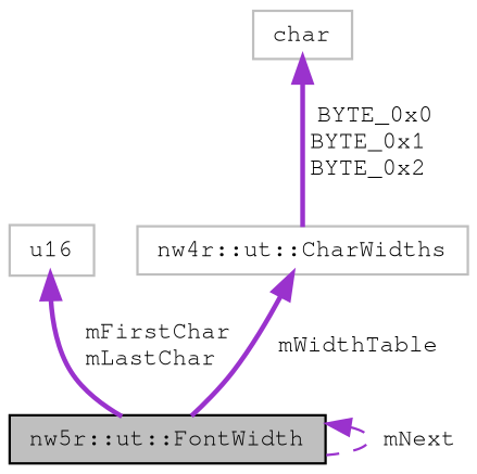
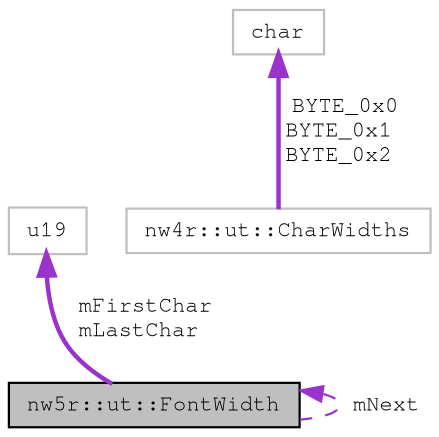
  digraph {
    node [color=grey75 fillcolor=white fontname=FreeMono fontsize=10 shape=record style=filled]
    edge [color=darkorchid3 dir=back fontname=FreeMono fontsize=10 labelfontname=FreeMono labelfontsize=10 style=bold]
    n1 [color=black fillcolor=grey75 fontcolor=black height=0.2 label="nw5r::ut::FontWidth" width=0.4]
-   n2 [height=0.2 label=u16 width=0.4]
+   n2 [height=0.2 label=u19 width=0.4]
    n3 [height=0.2 label="nw4r::ut::CharWidths" width=0.4]
    n4 [height=0.2 label=char width=0.4]
    n1 -> n1 [label=" mNext" style=dashed]
    n2 -> n1 [label=" mFirstChar\nmLastChar"]
-   n3 -> n1 [label=" mWidthTable"]
    n4 -> n3 [label=" BYTE_0x0\nBYTE_0x1\nBYTE_0x2"]
  }
